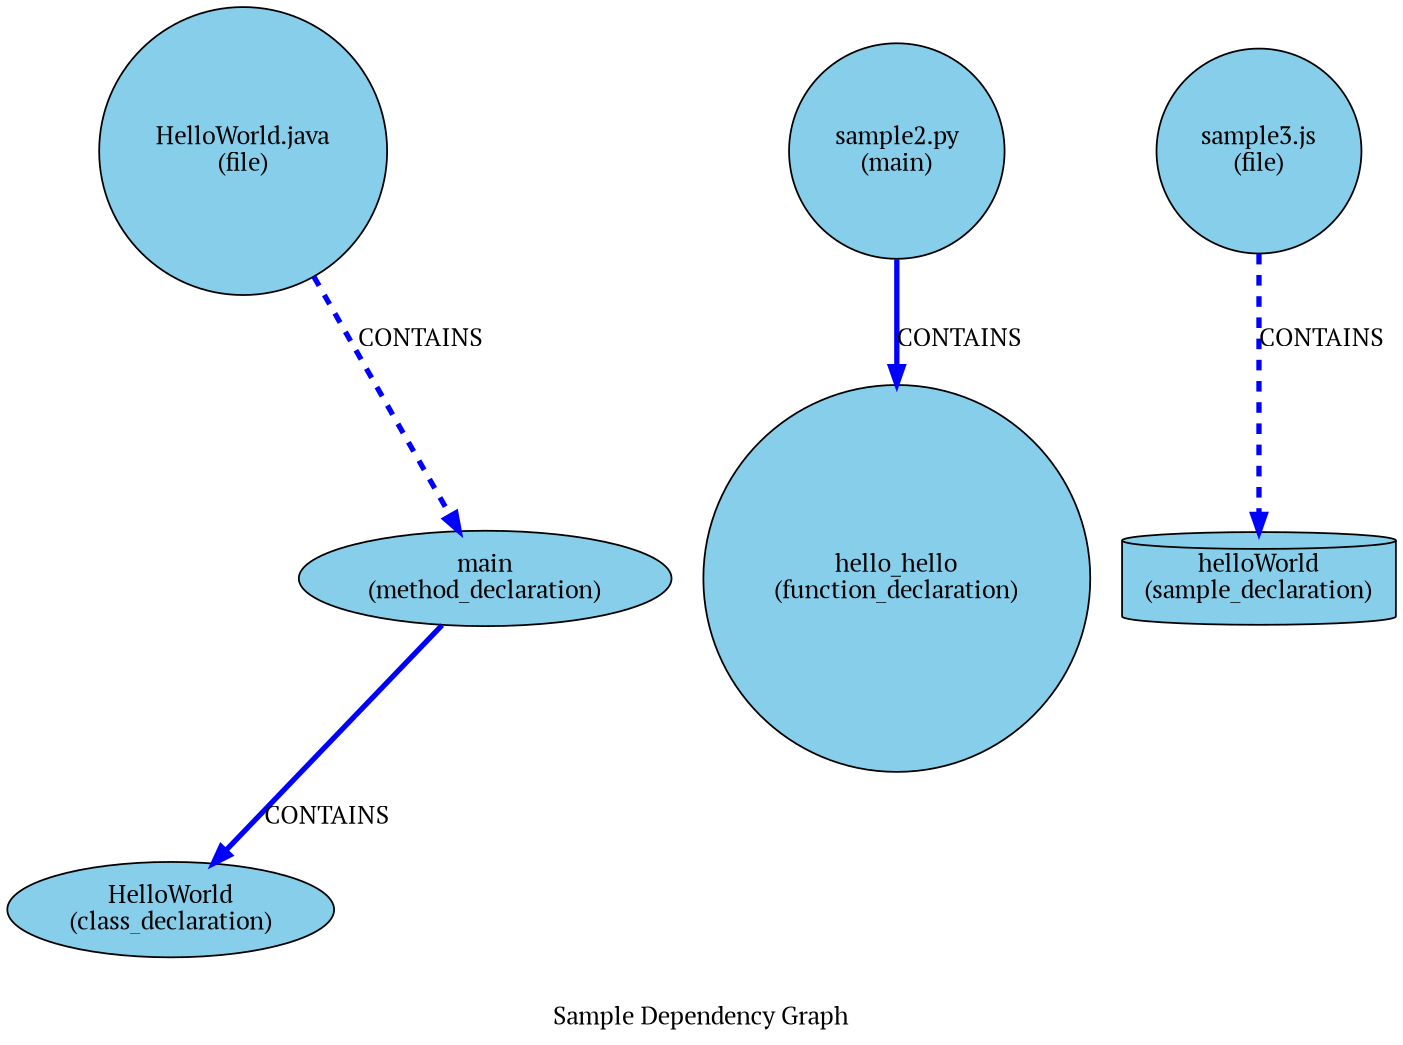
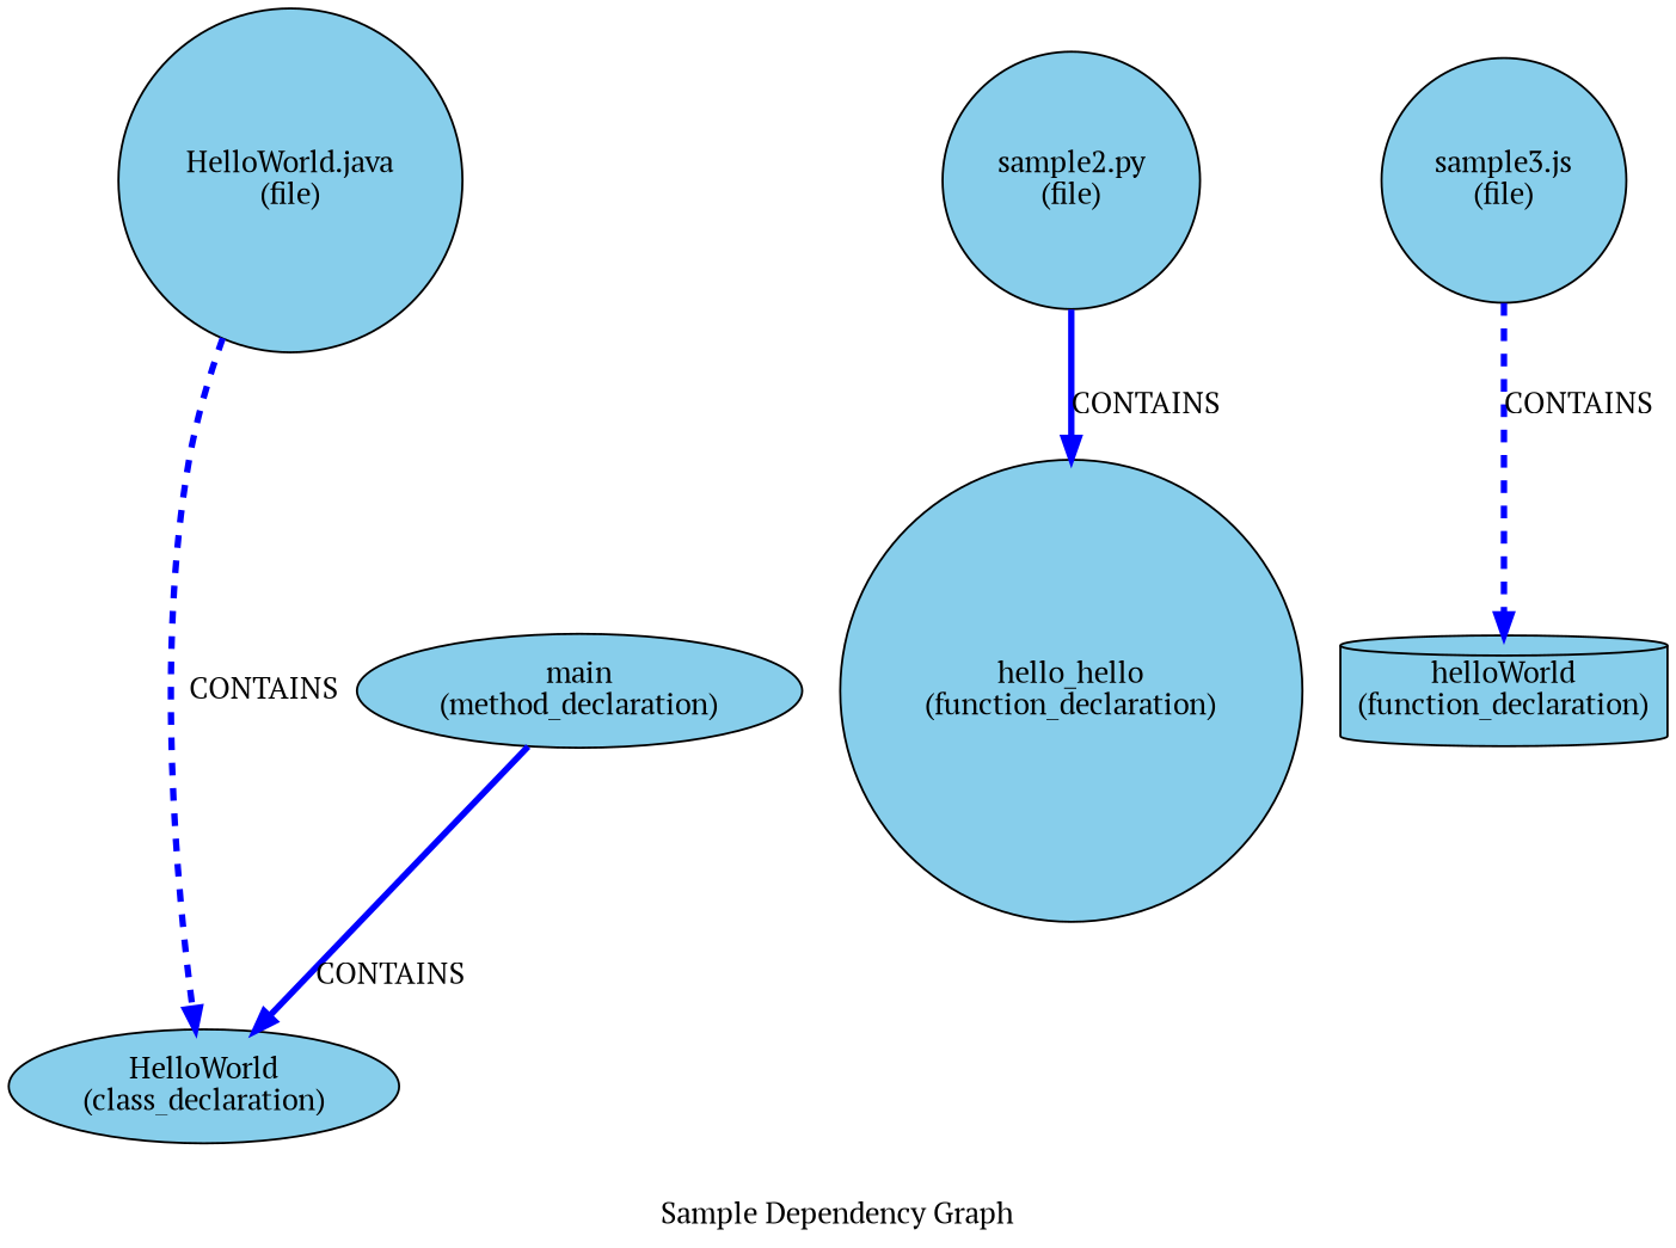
  digraph {
    fontname="PT Serif"
    label="Sample Dependency Graph"
    node [fillcolor=skyblue fontname="PT Serif" shape=circle style=filled]
    edge [color=blue fontname="PT Serif" penwidth=3.0 style=dashed]
    n1 [label="HelloWorld.java\n(file)"]
    n2 [label="HelloWorld\n(class_declaration)" shape=ellipse]
    n3 [label="main\n(method_declaration)" shape=ellipse]
-   n4 [label="sample2.py\n(main)"]
+   n4 [label="sample2.py\n(file)"]
    n5 [label="hello_hello\n(function_declaration)"]
    n6 [label="sample3.js\n(file)"]
-   n7 [label="helloWorld\n(sample_declaration)" shape=cylinder]
-   n1 -> n3 [label=CONTAINS]
+   n7 [label="helloWorld\n(function_declaration)" shape=cylinder]
+   n1 -> n2 [label=CONTAINS]
    n3 -> n2 [label=CONTAINS style=bold]
    n4 -> n5 [label=CONTAINS style=bold]
    n6 -> n7 [label=CONTAINS]
  }
